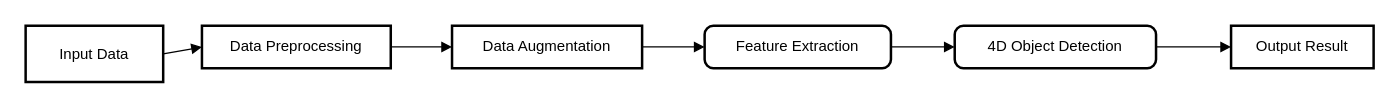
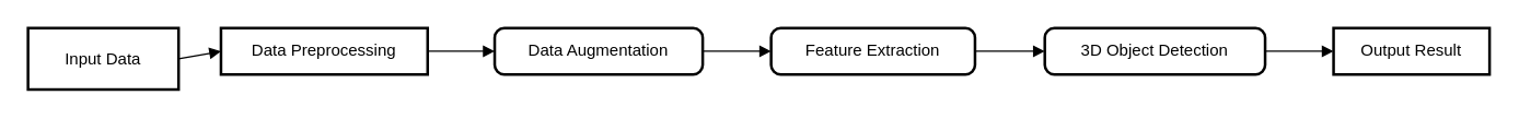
  <mxCell id="0" />
  <mxCell id="1" parent="0" />
  <mxCell id="2" value="Input Data" style="whiteSpace=wrap;strokeWidth=2;" vertex="1" parent="1"><mxGeometry x="20" y="20" width="110" height="45" as="geometry" /></mxCell>
  <mxCell id="3" value="Data Preprocessing" style="absoluteArcSize=1;arcSize=14;whiteSpace=wrap;strokeWidth=2;rounded=0;" vertex="1" parent="1"><mxGeometry x="161" width="151" height="34" as="geometry" y="20" /></mxCell>
- <mxCell id="4" value="Data Augmentation" style="absoluteArcSize=1;arcSize=14;whiteSpace=wrap;strokeWidth=2;rounded=0;" vertex="1" parent="1"><mxGeometry x="361" width="152" height="34" as="geometry" y="20" /></mxCell>
+ <mxCell id="4" value="Data Augmentation" style="rounded=1;absoluteArcSize=1;arcSize=14;whiteSpace=wrap;strokeWidth=2;" vertex="1" parent="1"><mxGeometry x="361" width="152" height="34" as="geometry" y="20" /></mxCell>
  <mxCell id="5" value="Feature Extraction" style="rounded=1;absoluteArcSize=1;arcSize=14;whiteSpace=wrap;strokeWidth=2;" vertex="1" parent="1"><mxGeometry x="563" width="149" height="34" as="geometry" y="20" /></mxCell>
- <mxCell id="6" value="4D Object Detection" style="rounded=1;absoluteArcSize=1;arcSize=14;whiteSpace=wrap;strokeWidth=2;" vertex="1" parent="1"><mxGeometry x="763" width="161" height="34" as="geometry" y="20" /></mxCell>
- <mxCell id="7" value="Output Result" style="whiteSpace=wrap;strokeWidth=2;" vertex="1" parent="1"><mxGeometry x="984" y="20" width="114" height="34" as="geometry" /></mxCell>
+ <mxCell id="6" value="3D Object Detection" style="rounded=1;absoluteArcSize=1;arcSize=14;whiteSpace=wrap;strokeWidth=2;" vertex="1" parent="1"><mxGeometry x="763" width="161" height="34" as="geometry" y="20" /></mxCell>
+ <mxCell id="7" value="Output Result" style="whiteSpace=wrap;strokeWidth=2;" vertex="1" parent="1"><mxGeometry x="974" width="114" height="34" as="geometry" y="20" /></mxCell>
  <mxCell id="8" value="" style="curved=1;startArrow=none;endArrow=block;exitX=0.995;exitY=0.5;entryX=-0.003;entryY=0.5;" edge="1" parent="1" source="2" target="3"><mxGeometry relative="1" as="geometry"><Array as="points" /></mxGeometry></mxCell>
  <mxCell id="9" value="" style="curved=1;startArrow=none;endArrow=block;exitX=0.994;exitY=0.5;entryX=0.001;entryY=0.5;" edge="1" parent="1" source="3" target="4"><mxGeometry relative="1" as="geometry"><Array as="points" /></mxGeometry></mxCell>
  <mxCell id="10" value="" style="curved=1;startArrow=none;endArrow=block;exitX=1.002;exitY=0.5;entryX=0.002;entryY=0.5;" edge="1" parent="1" source="4" target="5"><mxGeometry relative="1" as="geometry"><Array as="points" /></mxGeometry></mxCell>
  <mxCell id="11" value="" style="curved=1;startArrow=none;endArrow=block;exitX=1.004;exitY=0.5;entryX=-0.002;entryY=0.5;" edge="1" parent="1" source="5" target="6"><mxGeometry relative="1" as="geometry"><Array as="points" /></mxGeometry></mxCell>
  <mxCell id="12" value="" style="curved=1;startArrow=none;endArrow=block;exitX=1.0;exitY=0.5;entryX=0.0;entryY=0.5;" edge="1" parent="1" source="6" target="7"><mxGeometry relative="1" as="geometry"><Array as="points" /></mxGeometry></mxCell>
